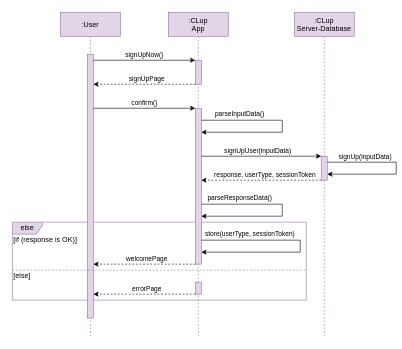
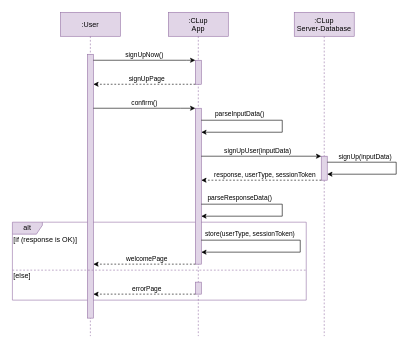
  <mxCell id="0" />
  <mxCell id="1" parent="0" />
- <mxCell id="2" value="else" style="shape=umlFrame;whiteSpace=wrap;html=1;rounded=0;shadow=0;strokeColor=#9673a6;strokeWidth=1;fillColor=#e1d5e7;width=50;height=20;" parent="1" vertex="1"><mxGeometry x="20" y="370" width="490" height="130" as="geometry" /></mxCell>
+ <mxCell id="2" value="alt" style="shape=umlFrame;whiteSpace=wrap;html=1;rounded=0;shadow=0;strokeColor=#9673a6;strokeWidth=1;fillColor=#e1d5e7;width=50;height=20;" parent="1" vertex="1"><mxGeometry x="20" y="370" width="490" height="130" as="geometry" /></mxCell>
  <mxCell id="3" value=":User" style="shape=umlLifeline;perimeter=lifelinePerimeter;container=1;collapsible=0;recursiveResize=0;rounded=0;shadow=0;strokeWidth=1;fillColor=#e1d5e7;strokeColor=#9673a6;" parent="1" vertex="1"><mxGeometry x="100" y="20" width="100" height="540" as="geometry" /></mxCell>
  <mxCell id="4" value="" style="points=[];perimeter=orthogonalPerimeter;rounded=0;shadow=0;strokeWidth=1;fillColor=#e1d5e7;strokeColor=#9673a6;" parent="3" vertex="1"><mxGeometry x="45" y="70" width="10" height="440" as="geometry" /></mxCell>
  <mxCell id="5" value=":CLup&#10;App" style="shape=umlLifeline;perimeter=lifelinePerimeter;container=1;collapsible=0;recursiveResize=0;rounded=0;shadow=0;strokeWidth=1;fillColor=#e1d5e7;strokeColor=#9673a6;" parent="1" vertex="1"><mxGeometry x="280" y="20" width="100" height="540" as="geometry" /></mxCell>
  <mxCell id="6" value="" style="points=[];perimeter=orthogonalPerimeter;rounded=0;shadow=0;strokeWidth=1;fillColor=#e1d5e7;strokeColor=#9673a6;" vertex="1" parent="5"><mxGeometry x="45" y="80" width="10" height="40" as="geometry" /></mxCell>
  <mxCell id="7" value="" style="points=[];perimeter=orthogonalPerimeter;rounded=0;shadow=0;strokeWidth=1;fillColor=#e1d5e7;strokeColor=#9673a6;" vertex="1" parent="5"><mxGeometry x="45" y="450" width="10" height="20" as="geometry" /></mxCell>
  <mxCell id="8" value=":CLup&#10;Server-Database" style="shape=umlLifeline;perimeter=lifelinePerimeter;container=1;collapsible=0;recursiveResize=0;rounded=0;shadow=0;strokeWidth=1;fillColor=#e1d5e7;strokeColor=#9673a6;size=40;" parent="1" vertex="1"><mxGeometry x="490" y="20" width="100" height="540" as="geometry" /></mxCell>
  <mxCell id="9" value="" style="points=[];perimeter=orthogonalPerimeter;rounded=0;shadow=0;strokeWidth=1;fillColor=#e1d5e7;strokeColor=#9673a6;" parent="8" vertex="1"><mxGeometry x="45" y="240" width="10" height="40" as="geometry" /></mxCell>
  <mxCell id="10" value="&lt;meta charset=&quot;utf-8&quot;&gt;&lt;span style=&quot;color: rgba(0, 0, 0, 0); font-family: monospace; font-size: 0px; font-style: normal; font-weight: 400; letter-spacing: normal; text-indent: 0px; text-transform: none; word-spacing: 0px; background-color: rgb(248, 249, 250); display: inline; float: none;&quot;&gt;&amp;nbsp;&lt;/span&gt;" style="edgeStyle=orthogonalEdgeStyle;rounded=0;orthogonalLoop=1;jettySize=auto;html=1;" parent="8" source="9" target="9" edge="1"><mxGeometry relative="1" as="geometry"><Array as="points"><mxPoint x="170" y="250" /><mxPoint x="170" y="270" /></Array></mxGeometry></mxCell>
  <mxCell id="11" value="signUp(inputData)" style="edgeLabel;html=1;align=center;verticalAlign=middle;resizable=0;points=[];" parent="10" vertex="1" connectable="0"><mxGeometry x="-0.739" relative="1" as="geometry"><mxPoint x="29.76" y="-10" as="offset" /></mxGeometry></mxCell>
  <mxCell id="12" value="" style="points=[];perimeter=orthogonalPerimeter;rounded=0;shadow=0;strokeWidth=1;fillColor=#e1d5e7;strokeColor=#9673a6;" parent="1" vertex="1"><mxGeometry x="325" y="180" width="10" height="260" as="geometry" /></mxCell>
  <mxCell id="13" style="edgeStyle=orthogonalEdgeStyle;rounded=0;orthogonalLoop=1;jettySize=auto;html=1;dashed=1;" parent="1" source="9" edge="1" target="12"><mxGeometry relative="1" as="geometry"><Array as="points"><mxPoint x="510" y="300" /><mxPoint x="510" y="300" /></Array><mxPoint x="335" y="360" as="targetPoint" /><mxPoint x="590" y="320" as="sourcePoint" /></mxGeometry></mxCell>
  <mxCell id="14" value="response, userType, sessionToken" style="edgeLabel;html=1;align=center;verticalAlign=middle;resizable=0;points=[];" parent="13" vertex="1" connectable="0"><mxGeometry x="-0.15" y="5" relative="1" as="geometry"><mxPoint x="-9.8" y="-15" as="offset" /></mxGeometry></mxCell>
  <mxCell id="15" style="edgeStyle=orthogonalEdgeStyle;rounded=0;orthogonalLoop=1;jettySize=auto;html=1;" parent="1" target="9" edge="1"><mxGeometry relative="1" as="geometry"><mxPoint x="335" y="260" as="sourcePoint" /><mxPoint x="345" y="280.5" as="targetPoint" /><Array as="points"><mxPoint x="470" y="260" /><mxPoint x="470" y="260" /></Array></mxGeometry></mxCell>
  <mxCell id="16" value="signUpUser(inputData)" style="edgeLabel;html=1;align=center;verticalAlign=middle;resizable=0;points=[];" parent="15" vertex="1" connectable="0"><mxGeometry x="-0.435" y="-2" relative="1" as="geometry"><mxPoint x="37.0" y="-12" as="offset" /></mxGeometry></mxCell>
  <mxCell id="17" value="[if (response is OK)]" style="text;html=1;align=left;verticalAlign=middle;resizable=0;points=[];autosize=1;" parent="1" vertex="1"><mxGeometry x="20" y="390" width="120" height="20" as="geometry" /></mxCell>
  <mxCell id="18" style="edgeStyle=orthogonalEdgeStyle;rounded=0;orthogonalLoop=1;jettySize=auto;html=1;" parent="1" edge="1" target="12" source="12"><mxGeometry relative="1" as="geometry"><mxPoint x="335" y="340" as="sourcePoint" /><mxPoint x="335" y="360" as="targetPoint" /><Array as="points"><mxPoint x="470" y="340" /><mxPoint x="470" y="360" /></Array></mxGeometry></mxCell>
  <mxCell id="19" value="parseResponseData()" style="edgeLabel;html=1;align=center;verticalAlign=middle;resizable=0;points=[];" parent="18" vertex="1" connectable="0"><mxGeometry x="-0.435" y="-2" relative="1" as="geometry"><mxPoint x="-18.86" y="-13.03" as="offset" /></mxGeometry></mxCell>
  <mxCell id="20" style="edgeStyle=orthogonalEdgeStyle;rounded=0;orthogonalLoop=1;jettySize=auto;html=1;" parent="1" target="12" edge="1"><mxGeometry relative="1" as="geometry"><Array as="points"><mxPoint x="300" y="180" /><mxPoint x="300" y="180" /></Array><mxPoint x="155" y="180" as="sourcePoint" /></mxGeometry></mxCell>
  <mxCell id="21" value="confirm()" style="edgeLabel;html=1;align=center;verticalAlign=middle;resizable=0;points=[];" parent="20" vertex="1" connectable="0"><mxGeometry x="0.706" y="47" relative="1" as="geometry"><mxPoint x="-60.14" y="37" as="offset" /></mxGeometry></mxCell>
  <mxCell id="22" style="edgeStyle=orthogonalEdgeStyle;rounded=0;orthogonalLoop=1;jettySize=auto;html=1;" edge="1" parent="1" source="4" target="6"><mxGeometry relative="1" as="geometry"><Array as="points"><mxPoint x="310" y="100" /><mxPoint x="310" y="100" /></Array><mxPoint x="190" y="150" as="sourcePoint" /><mxPoint x="360" y="150" as="targetPoint" /></mxGeometry></mxCell>
  <mxCell id="23" value="signUpNow()" style="edgeLabel;html=1;align=center;verticalAlign=middle;resizable=0;points=[];" vertex="1" connectable="0" parent="22"><mxGeometry x="0.706" y="47" relative="1" as="geometry"><mxPoint x="-60.14" y="37" as="offset" /></mxGeometry></mxCell>
  <mxCell id="24" style="edgeStyle=orthogonalEdgeStyle;rounded=0;orthogonalLoop=1;jettySize=auto;html=1;dashed=1;" edge="1" parent="1" source="6" target="4"><mxGeometry relative="1" as="geometry"><Array as="points"><mxPoint x="260" y="140" /><mxPoint x="260" y="140" /></Array><mxPoint x="165" y="170" as="targetPoint" /><mxPoint x="335" y="170" as="sourcePoint" /></mxGeometry></mxCell>
  <mxCell id="25" value="signUpPage" style="edgeLabel;html=1;align=center;verticalAlign=middle;resizable=0;points=[];" vertex="1" connectable="0" parent="24"><mxGeometry x="-0.15" y="5" relative="1" as="geometry"><mxPoint x="-9.8" y="-15" as="offset" /></mxGeometry></mxCell>
  <mxCell id="26" style="edgeStyle=orthogonalEdgeStyle;rounded=0;orthogonalLoop=1;jettySize=auto;html=1;" edge="1" parent="1" source="12" target="12"><mxGeometry relative="1" as="geometry"><mxPoint x="335" y="190" as="sourcePoint" /><mxPoint x="335" y="210" as="targetPoint" /><Array as="points"><mxPoint x="470" y="200" /><mxPoint x="470" y="220" /></Array></mxGeometry></mxCell>
  <mxCell id="27" value="parseInputData()" style="edgeLabel;html=1;align=center;verticalAlign=middle;resizable=0;points=[];" vertex="1" connectable="0" parent="26"><mxGeometry x="-0.435" y="-2" relative="1" as="geometry"><mxPoint x="-18.86" y="-13.03" as="offset" /></mxGeometry></mxCell>
  <mxCell id="28" style="edgeStyle=orthogonalEdgeStyle;rounded=0;orthogonalLoop=1;jettySize=auto;html=1;" edge="1" parent="1" source="12" target="12"><mxGeometry relative="1" as="geometry"><mxPoint x="345" y="400" as="sourcePoint" /><mxPoint x="345" y="420" as="targetPoint" /><Array as="points"><mxPoint x="500" y="400" /><mxPoint x="500" y="420" /></Array></mxGeometry></mxCell>
  <mxCell id="29" value="store(userType, sessionToken)" style="edgeLabel;html=1;align=center;verticalAlign=middle;resizable=0;points=[];" vertex="1" connectable="0" parent="28"><mxGeometry x="-0.435" y="-2" relative="1" as="geometry"><mxPoint x="-18.86" y="-13.03" as="offset" /></mxGeometry></mxCell>
  <mxCell id="30" style="edgeStyle=orthogonalEdgeStyle;rounded=0;orthogonalLoop=1;jettySize=auto;html=1;dashed=1;" edge="1" parent="1" source="12" target="4"><mxGeometry relative="1" as="geometry"><Array as="points"><mxPoint x="230" y="440" /><mxPoint x="230" y="440" /></Array><mxPoint x="155" y="440" as="targetPoint" /><mxPoint x="325" y="440" as="sourcePoint" /></mxGeometry></mxCell>
  <mxCell id="31" value="welcomePage" style="edgeLabel;html=1;align=center;verticalAlign=middle;resizable=0;points=[];" vertex="1" connectable="0" parent="30"><mxGeometry x="-0.15" y="5" relative="1" as="geometry"><mxPoint x="-9.8" y="-15" as="offset" /></mxGeometry></mxCell>
  <mxCell id="32" style="edgeStyle=orthogonalEdgeStyle;rounded=0;orthogonalLoop=1;jettySize=auto;html=1;dashed=1;" edge="1" parent="1" source="7" target="4"><mxGeometry relative="1" as="geometry"><Array as="points"><mxPoint x="260" y="490" /><mxPoint x="260" y="490" /></Array><mxPoint x="155" y="490" as="targetPoint" /><mxPoint x="325" y="490" as="sourcePoint" /></mxGeometry></mxCell>
  <mxCell id="33" value="errorPage" style="edgeLabel;html=1;align=center;verticalAlign=middle;resizable=0;points=[];" vertex="1" connectable="0" parent="32"><mxGeometry x="-0.15" y="5" relative="1" as="geometry"><mxPoint x="-9.8" y="-15" as="offset" /></mxGeometry></mxCell>
  <mxCell id="34" value="" style="endArrow=none;dashed=1;html=1;fillColor=#e1d5e7;strokeColor=#9673a6;" edge="1" parent="1"><mxGeometry width="50" height="50" relative="1" as="geometry"><mxPoint x="20" y="450" as="sourcePoint" /><mxPoint x="510" y="450" as="targetPoint" /></mxGeometry></mxCell>
  <mxCell id="35" value="[else]" style="text;html=1;align=left;verticalAlign=middle;resizable=0;points=[];autosize=1;" vertex="1" parent="1"><mxGeometry x="20" y="450" width="40" height="20" as="geometry" /></mxCell>
